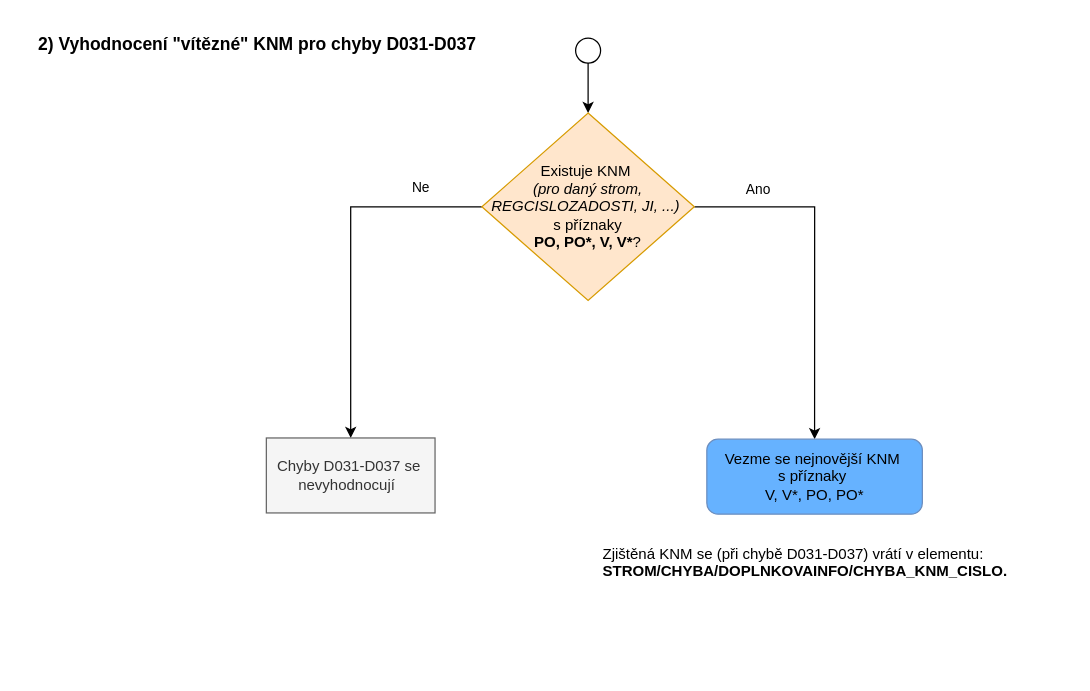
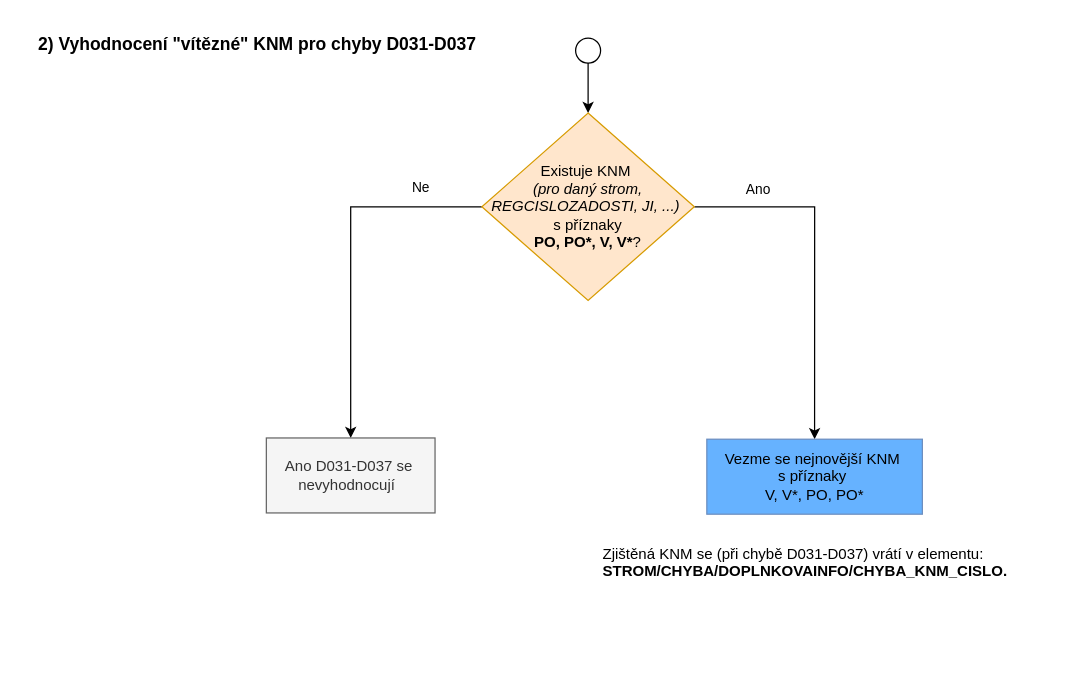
  <mxCell id="0" />
  <mxCell id="1" parent="0" />
  <mxCell id="2" value="" style="edgeStyle=orthogonalEdgeStyle;rounded=0;orthogonalLoop=1;jettySize=auto;html=1;" edge="1" parent="1" source="3" target="8"><mxGeometry relative="1" as="geometry" /></mxCell>
  <mxCell id="3" value="" style="ellipse;whiteSpace=wrap;html=1;aspect=fixed;" vertex="1" parent="1"><mxGeometry x="460" y="30" width="20" height="20" as="geometry" /></mxCell>
  <mxCell id="4" value="" style="edgeStyle=orthogonalEdgeStyle;rounded=0;orthogonalLoop=1;jettySize=auto;html=1;entryX=0.5;entryY=0;entryDx=0;entryDy=0;" edge="1" parent="1" source="8" target="10"><mxGeometry relative="1" as="geometry"><mxPoint x="650" y="270" as="targetPoint" /></mxGeometry></mxCell>
  <mxCell id="5" value="Ano" style="edgeLabel;html=1;align=center;verticalAlign=middle;resizable=0;points=[];" connectable="0" vertex="1" parent="4"><mxGeometry x="-0.4" relative="1" as="geometry"><mxPoint x="-35" y="-15" as="offset" /></mxGeometry></mxCell>
  <mxCell id="6" value="" style="edgeStyle=orthogonalEdgeStyle;rounded=0;orthogonalLoop=1;jettySize=auto;html=1;" edge="1" parent="1" source="8" target="9"><mxGeometry relative="1" as="geometry"><mxPoint x="280" y="270" as="targetPoint" /></mxGeometry></mxCell>
  <mxCell id="7" value="Ne" style="edgeLabel;html=1;align=center;verticalAlign=middle;resizable=0;points=[];" connectable="0" vertex="1" parent="6"><mxGeometry x="-0.128" y="-3" relative="1" as="geometry"><mxPoint x="58" y="-37" as="offset" /></mxGeometry></mxCell>
  <mxCell id="8" value="Existuje&amp;nbsp;&lt;span style=&quot;background-color: transparent;&quot;&gt;KNM&amp;nbsp;&lt;/span&gt;&lt;div&gt;&lt;span style=&quot;background-color: transparent;&quot;&gt;&lt;i&gt;(pro daný strom, REGCISLOZADOSTI, JI, ...)&lt;/i&gt;&lt;/span&gt;&lt;span style=&quot;background-color: transparent;&quot;&gt;&amp;nbsp;&lt;/span&gt;&lt;/div&gt;&lt;div&gt;&lt;span style=&quot;background-color: transparent;&quot;&gt;s příznaky&lt;/span&gt;&lt;/div&gt;&lt;div&gt;&lt;b style=&quot;background-color: transparent;&quot;&gt;PO, PO*, V, V*&lt;/b&gt;&lt;span style=&quot;background-color: transparent;&quot;&gt;?&lt;/span&gt;&lt;/div&gt;" style="rhombus;whiteSpace=wrap;html=1;fillColor=#ffe6cc;strokeColor=#d79b00;" vertex="1" parent="1"><mxGeometry x="385" y="90" width="170" height="150" as="geometry" /></mxCell>
- <mxCell id="9" value="Chyby D031-D037 se&amp;nbsp;&lt;div&gt;nevyhodnocují&amp;nbsp;&amp;nbsp;&lt;/div&gt;" style="whiteSpace=wrap;html=1;fillColor=#f5f5f5;strokeColor=#666666;fontColor=#333333;" vertex="1" parent="1"><mxGeometry x="212.5" y="350" width="135" height="60" as="geometry" /></mxCell>
- <mxCell id="10" value="Vezme se&amp;nbsp;&lt;span style=&quot;background-color: transparent;&quot;&gt;nejnovější KNM&amp;nbsp;&lt;/span&gt;&lt;div&gt;&lt;span style=&quot;background-color: transparent;&quot;&gt;s příznaky&amp;nbsp;&lt;/span&gt;&lt;div&gt;&lt;span style=&quot;background-color: transparent;&quot;&gt;V, V*, PO, PO*&lt;/span&gt;&lt;/div&gt;&lt;/div&gt;" style="whiteSpace=wrap;html=1;fillColor=#66B2FF;strokeColor=#6c8ebf;rounded=1;" vertex="1" parent="1"><mxGeometry x="565" y="351" width="172.5" height="60" as="geometry" /></mxCell>
+ <mxCell id="9" value="Ano D031-D037 se&amp;nbsp;&lt;div&gt;nevyhodnocují&amp;nbsp;&amp;nbsp;&lt;/div&gt;" style="whiteSpace=wrap;html=1;fillColor=#f5f5f5;strokeColor=#666666;fontColor=#333333;" vertex="1" parent="1"><mxGeometry x="212.5" y="350" width="135" height="60" as="geometry" /></mxCell>
+ <mxCell id="10" value="Vezme se&amp;nbsp;&lt;span style=&quot;background-color: transparent;&quot;&gt;nejnovější KNM&amp;nbsp;&lt;/span&gt;&lt;div&gt;&lt;span style=&quot;background-color: transparent;&quot;&gt;s příznaky&amp;nbsp;&lt;/span&gt;&lt;div&gt;&lt;span style=&quot;background-color: transparent;&quot;&gt;V, V*, PO, PO*&lt;/span&gt;&lt;/div&gt;&lt;/div&gt;" style="whiteSpace=wrap;html=1;fillColor=#66B2FF;strokeColor=#6c8ebf;" vertex="1" parent="1"><mxGeometry x="565" y="351" width="172.5" height="60" as="geometry" /></mxCell>
  <mxCell id="11" value="&lt;div style=&quot;&quot;&gt;&lt;div&gt;&lt;span style=&quot;background-color: transparent;&quot;&gt;Zjištěná KNM se (při chybě D031-D037) vrátí v elementu:&amp;nbsp;&lt;/span&gt;&lt;/div&gt;&lt;div&gt;&lt;b&gt;STROM/CHYBA/DOPLNKOVAINFO/CHYBA_KNM_CISLO.&amp;nbsp;&lt;/b&gt;&lt;/div&gt;&lt;div&gt;&lt;br&gt;&lt;/div&gt;&lt;div&gt;&lt;br&gt;&lt;/div&gt;&lt;div&gt;&lt;br&gt;&lt;/div&gt;&lt;/div&gt;" style="text;html=1;align=left;verticalAlign=middle;whiteSpace=wrap;rounded=0;" vertex="1" parent="1"><mxGeometry x="480" y="411" width="370" height="120" as="geometry" /></mxCell>
  <mxCell id="12" value="&lt;b style=&quot;font-size: 14px;&quot;&gt;2) Vyhodnocení &quot;vítězné&quot; KNM pro chyby D031-D037&lt;/b&gt;" style="text;html=1;align=center;verticalAlign=middle;resizable=0;points=[];autosize=1;strokeColor=none;fillColor=none;" vertex="1" parent="1"><mxGeometry x="20" y="20" width="370" height="30" as="geometry" /></mxCell>
